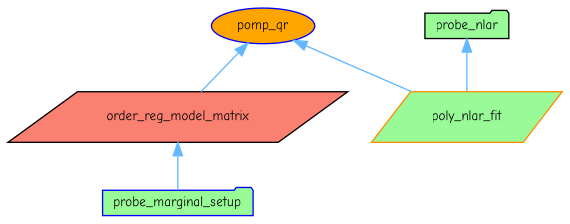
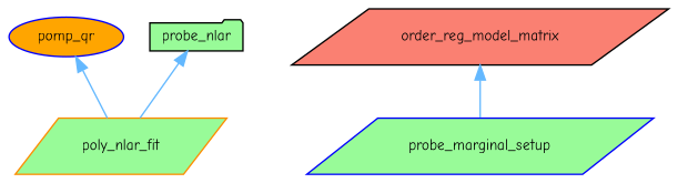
  digraph {
    fontname="Comic Neue"
    rankdir=TB
    node [color=blue fillcolor=palegreen fontname="Comic Neue" fontsize=10 shape=parallelogram style=filled]
    edge [color=steelblue1 dir=back fontname="Comic Neue" fontsize=10 labelfontname=Helvetica labelfontsize=10 style=solid]
    n1 [fillcolor=orange fontcolor=black height=0.2 label=pomp_qr shape=ellipse width=0.4]
    n2 [color=black fillcolor=salmon height=0.2 label=order_reg_model_matrix width=0.4]
    n3 [color=darkorange height=0.2 label=poly_nlar_fit width=0.4]
-   n4 [height=0.2 label=probe_marginal_setup shape=folder width=0.4]
+   n4 [height=0.2 label=probe_marginal_setup width=0.4]
    n5 [color=black height=0.2 label=probe_nlar shape=folder width=0.4]
-   n1 -> n2
    n1 -> n3
    n2 -> n4
    n5 -> n3
  }
